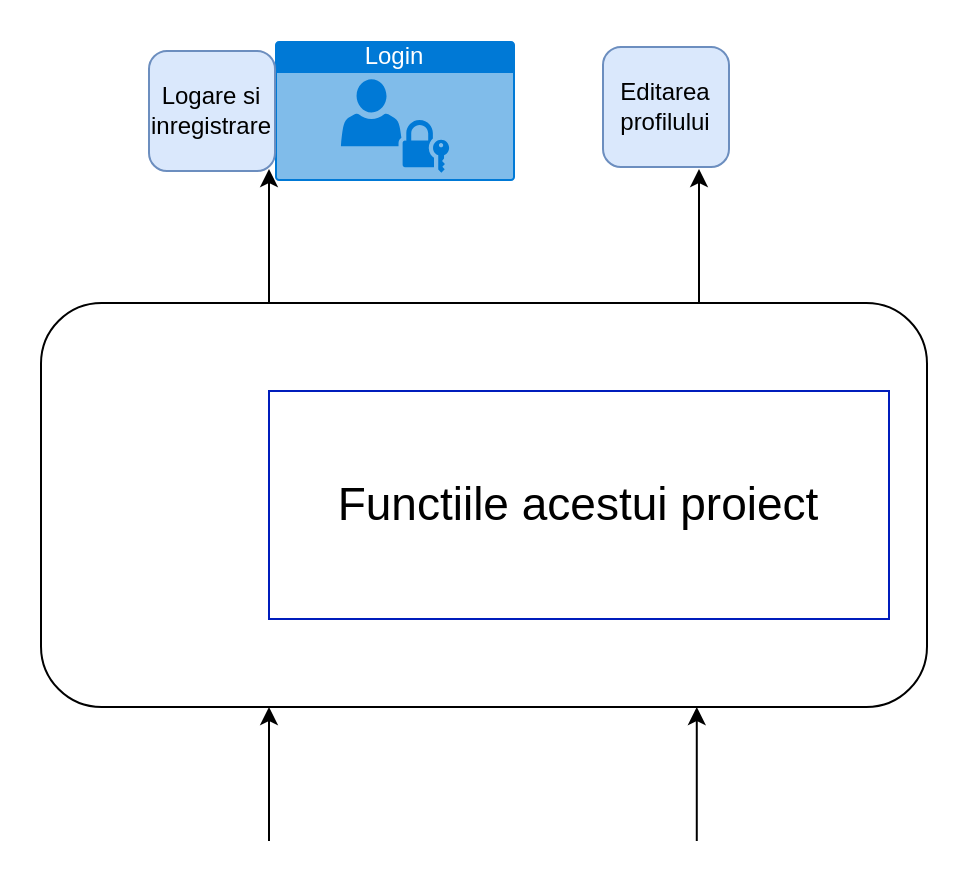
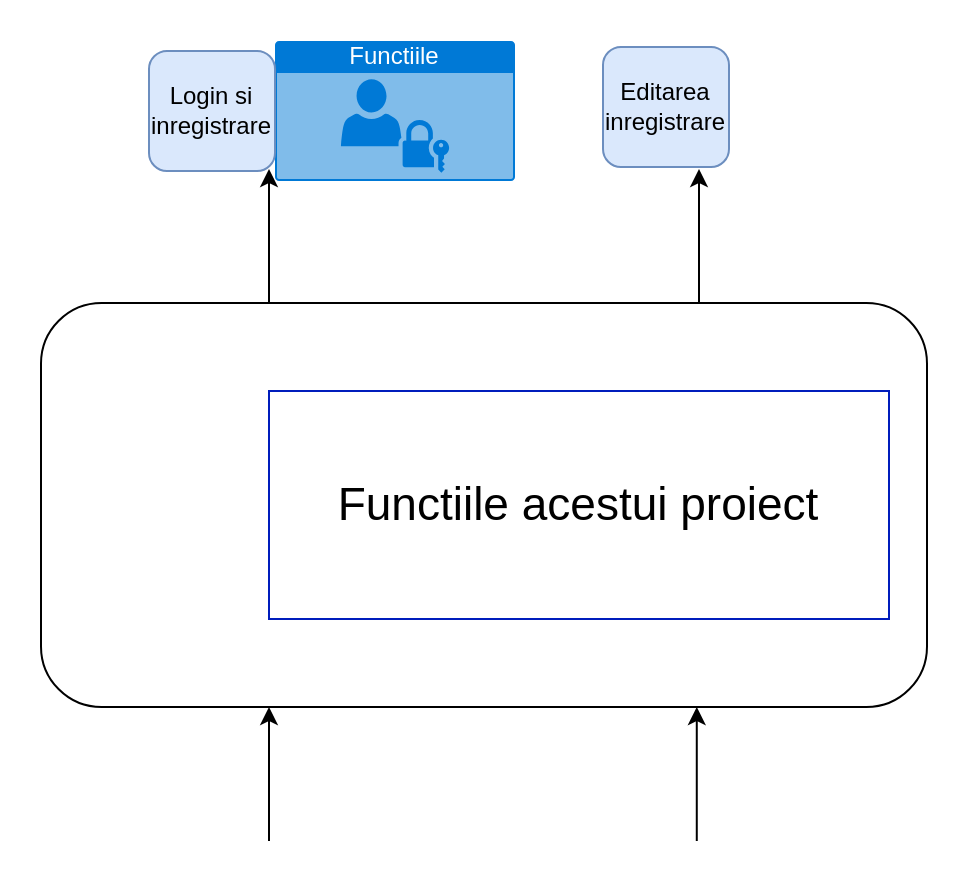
  <mxCell id="0" />
  <mxCell id="1" parent="0" />
  <mxCell id="2" value="" style="rounded=1;whiteSpace=wrap;html=1;fillColor=light-dark(#FFFFFF,#999999);" vertex="1" parent="1"><mxGeometry x="20" y="151" width="443" height="202" as="geometry" /></mxCell>
  <mxCell id="3" value="&lt;font style=&quot;color: light-dark(rgb(0, 0, 0), rgb(255, 255, 255)); font-size: 23px;&quot;&gt;Functiile acestui proiect&lt;/font&gt;" style="rounded=0;whiteSpace=wrap;html=1;fillColor=light-dark(#FFFFFF,#003366);fontColor=#ffffff;strokeColor=#001DBC;" vertex="1" parent="1"><mxGeometry x="134" y="195" width="310" height="114" as="geometry" /></mxCell>
  <mxCell id="4" value="" style="endArrow=classic;html=1;rounded=0;exitX=0.75;exitY=0;exitDx=0;exitDy=0;strokeColor=light-dark(#000000,#000000);" edge="1" parent="1"><mxGeometry width="50" height="50" relative="1" as="geometry"><mxPoint x="134" y="151" as="sourcePoint" /><mxPoint x="134" y="84" as="targetPoint" /></mxGeometry></mxCell>
  <mxCell id="5" value="" style="endArrow=classic;html=1;rounded=0;exitX=0.75;exitY=0;exitDx=0;exitDy=0;strokeColor=light-dark(#000000,#000000);" edge="1" parent="1"><mxGeometry width="50" height="50" relative="1" as="geometry"><mxPoint x="347.89" y="420" as="sourcePoint" /><mxPoint x="347.89" y="353" as="targetPoint" /></mxGeometry></mxCell>
  <mxCell id="6" value="" style="endArrow=classic;html=1;rounded=0;exitX=0.75;exitY=0;exitDx=0;exitDy=0;strokeColor=light-dark(#000000,#000000);" edge="1" parent="1"><mxGeometry width="50" height="50" relative="1" as="geometry"><mxPoint x="134" y="420" as="sourcePoint" /><mxPoint x="134" y="353" as="targetPoint" /></mxGeometry></mxCell>
  <mxCell id="7" value="" style="endArrow=classic;html=1;rounded=0;exitX=0.75;exitY=0;exitDx=0;exitDy=0;strokeColor=light-dark(#000000,#000000);" edge="1" parent="1"><mxGeometry width="50" height="50" relative="1" as="geometry"><mxPoint x="349" y="151" as="sourcePoint" /><mxPoint x="349" y="84" as="targetPoint" /></mxGeometry></mxCell>
- <mxCell id="8" value="Login" style="html=1;whiteSpace=wrap;strokeColor=none;fillColor=#0079D6;labelPosition=center;verticalLabelPosition=middle;verticalAlign=top;align=center;fontSize=12;outlineConnect=0;spacingTop=-6;fontColor=#FFFFFF;sketch=0;shape=mxgraph.sitemap.login;" vertex="1" parent="1"><mxGeometry x="137" y="20" width="120" height="70" as="geometry" /></mxCell>
- <mxCell id="9" value="Logare si inregistrare" style="rounded=1;whiteSpace=wrap;html=1;fillColor=#dae8fc;strokeColor=#6c8ebf;" vertex="1" parent="1"><mxGeometry x="74" y="25" width="63" height="60" as="geometry" /></mxCell>
- <mxCell id="10" value="Editarea profilului" style="rounded=1;whiteSpace=wrap;html=1;fillColor=#dae8fc;strokeColor=#6c8ebf;" vertex="1" parent="1"><mxGeometry x="301" y="23" width="63" height="60" as="geometry" /></mxCell>
+ <mxCell id="8" value="Functiile" style="html=1;whiteSpace=wrap;strokeColor=none;fillColor=#0079D6;labelPosition=center;verticalLabelPosition=middle;verticalAlign=top;align=center;fontSize=12;outlineConnect=0;spacingTop=-6;fontColor=#FFFFFF;sketch=0;shape=mxgraph.sitemap.login;" vertex="1" parent="1"><mxGeometry x="137" y="20" width="120" height="70" as="geometry" /></mxCell>
+ <mxCell id="9" value="Login si inregistrare" style="rounded=1;whiteSpace=wrap;html=1;fillColor=#dae8fc;strokeColor=#6c8ebf;" vertex="1" parent="1"><mxGeometry x="74" y="25" width="63" height="60" as="geometry" /></mxCell>
+ <mxCell id="10" value="Editarea inregistrare" style="rounded=1;whiteSpace=wrap;html=1;fillColor=#dae8fc;strokeColor=#6c8ebf;" vertex="1" parent="1"><mxGeometry x="301" y="23" width="63" height="60" as="geometry" /></mxCell>
